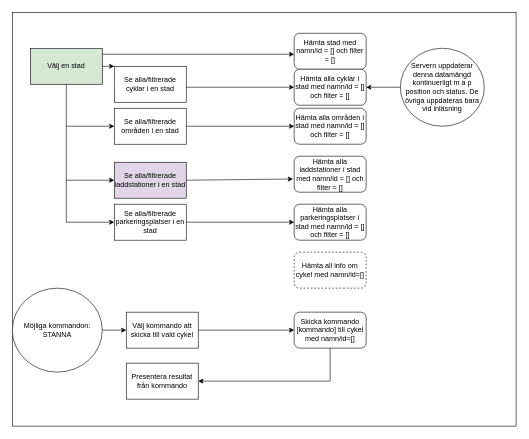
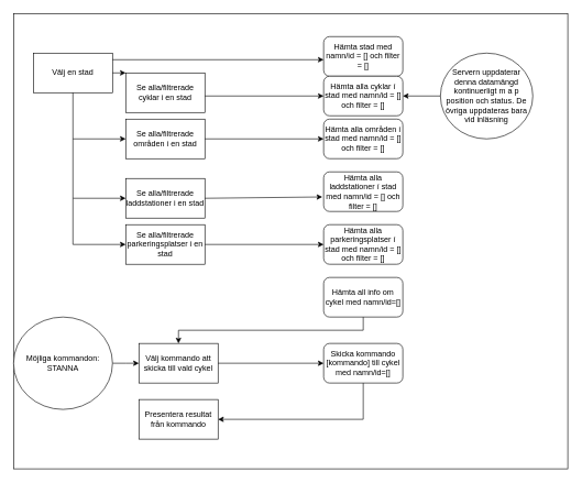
  <mxCell id="0" />
  <mxCell id="1" parent="0" />
  <mxCell id="2" value="" style="rounded=0;whiteSpace=wrap;html=1;" parent="1" vertex="1"><mxGeometry x="20" y="20" width="840" height="690" as="geometry" /></mxCell>
- <mxCell id="3" value="Välj en stad" style="rounded=0;whiteSpace=wrap;html=1;fillColor=#d5e8d4;" parent="1" vertex="1"><mxGeometry x="50" width="120" height="60" as="geometry" y="80" /></mxCell>
+ <mxCell id="3" value="Välj en stad" style="rounded=0;whiteSpace=wrap;html=1;" parent="1" vertex="1"><mxGeometry x="50" width="120" height="60" as="geometry" y="80" /></mxCell>
  <mxCell id="4" value="Se alla/filtrerade cyklar i en stad" style="rounded=0;whiteSpace=wrap;html=1;" parent="1" vertex="1"><mxGeometry x="190" y="110" width="120" height="60" as="geometry" /></mxCell>
  <mxCell id="5" value="" style="endArrow=classic;html=1;rounded=0;exitX=1;exitY=0.5;exitDx=0;exitDy=0;entryX=0;entryY=0;entryDx=0;entryDy=0;" parent="1" source="3" target="4" edge="1"><mxGeometry width="50" height="50" relative="1" as="geometry"><mxPoint x="140" y="250" as="sourcePoint" /><mxPoint x="190" y="200" as="targetPoint" /></mxGeometry></mxCell>
  <mxCell id="6" value="" style="endArrow=classic;html=1;rounded=0;" parent="1" edge="1"><mxGeometry width="50" height="50" relative="1" as="geometry"><mxPoint x="170" y="90" as="sourcePoint" /><mxPoint x="490" y="90" as="targetPoint" /></mxGeometry></mxCell>
  <mxCell id="7" value="Hämta stad med namn/id = [] och filter = []" style="rounded=1;whiteSpace=wrap;html=1;" parent="1" vertex="1"><mxGeometry x="490" y="55" width="120" height="60" as="geometry" /></mxCell>
  <mxCell id="8" value="Hämta alla cyklar í stad med namn/id = [] och filter = []" style="rounded=1;whiteSpace=wrap;html=1;" parent="1" vertex="1"><mxGeometry x="490" y="115" width="120" height="60" as="geometry" /></mxCell>
  <mxCell id="9" value="" style="endArrow=classic;html=1;rounded=0;entryX=0;entryY=0.5;entryDx=0;entryDy=0;" parent="1" target="8" edge="1"><mxGeometry width="50" height="50" relative="1" as="geometry"><mxPoint x="310" y="145" as="sourcePoint" /><mxPoint x="420" y="440" as="targetPoint" /></mxGeometry></mxCell>
- <mxCell id="10" value="Se alla/filtrerade laddstationer i en stad" style="rounded=0;whiteSpace=wrap;html=1;fillColor=#e1d5e7;" parent="1" vertex="1"><mxGeometry x="190" y="270" width="120" height="60" as="geometry" /></mxCell>
+ <mxCell id="10" value="Se alla/filtrerade laddstationer i en stad" style="rounded=0;whiteSpace=wrap;html=1;" parent="1" vertex="1"><mxGeometry x="190" y="270" width="120" height="60" as="geometry" /></mxCell>
  <mxCell id="11" value="" style="endArrow=classic;html=1;rounded=0;exitX=0.5;exitY=1;exitDx=0;exitDy=0;entryX=0;entryY=0.5;entryDx=0;entryDy=0;" parent="1" source="3" target="10" edge="1"><mxGeometry width="50" height="50" relative="1" as="geometry"><mxPoint x="370" y="490" as="sourcePoint" /><mxPoint x="420" y="440" as="targetPoint" /><Array as="points"><mxPoint x="110" y="300" /></Array></mxGeometry></mxCell>
  <mxCell id="12" value="Hämta alla laddstationer í stad med namn/id = [] och filter = []" style="rounded=1;whiteSpace=wrap;html=1;" parent="1" vertex="1"><mxGeometry x="490" y="260" width="120" height="60" as="geometry" /></mxCell>
  <mxCell id="13" value="" style="endArrow=classic;html=1;rounded=0;exitX=1;exitY=0.5;exitDx=0;exitDy=0;entryX=-0.017;entryY=0.633;entryDx=0;entryDy=0;entryPerimeter=0;" parent="1" source="10" target="12" edge="1"><mxGeometry width="50" height="50" relative="1" as="geometry"><mxPoint x="370" y="490" as="sourcePoint" /><mxPoint x="420" y="440" as="targetPoint" /></mxGeometry></mxCell>
  <mxCell id="14" value="Se alla/filtrerade parkeringsplatser i en stad" style="rounded=0;whiteSpace=wrap;html=1;" parent="1" vertex="1"><mxGeometry x="190" y="340" width="120" height="60" as="geometry" /></mxCell>
  <mxCell id="15" value="" style="endArrow=classic;html=1;rounded=0;entryX=0;entryY=0.5;entryDx=0;entryDy=0;" parent="1" target="14" edge="1"><mxGeometry width="50" height="50" relative="1" as="geometry"><mxPoint x="110" y="300" as="sourcePoint" /><mxPoint x="420" y="430" as="targetPoint" /><Array as="points"><mxPoint x="110" y="370" /></Array></mxGeometry></mxCell>
  <mxCell id="16" value="Hämta alla parkeringsplatser í stad med namn/id = [] och filter = []" style="rounded=1;whiteSpace=wrap;html=1;" parent="1" vertex="1"><mxGeometry x="490" y="340" width="120" height="60" as="geometry" /></mxCell>
  <mxCell id="17" value="" style="endArrow=classic;html=1;rounded=0;exitX=1;exitY=0.5;exitDx=0;exitDy=0;entryX=0;entryY=0.5;entryDx=0;entryDy=0;" parent="1" source="14" target="16" edge="1"><mxGeometry width="50" height="50" relative="1" as="geometry"><mxPoint x="370" y="480" as="sourcePoint" /><mxPoint x="420" y="430" as="targetPoint" /></mxGeometry></mxCell>
- <mxCell id="18" value="Hämta all info om cykel med namn/id=[]" style="rounded=1;whiteSpace=wrap;html=1;dashed=1;" parent="1" vertex="1"><mxGeometry x="490" y="420" width="120" height="60" as="geometry" /></mxCell>
+ <mxCell id="18" value="Hämta all info om cykel med namn/id=[]" style="rounded=1;whiteSpace=wrap;html=1;" parent="1" vertex="1"><mxGeometry x="490" y="420" width="120" height="60" as="geometry" /></mxCell>
  <mxCell id="19" value="Välj kommando att skicka till vald cykel" style="rounded=0;whiteSpace=wrap;html=1;" parent="1" vertex="1"><mxGeometry x="210" y="520" width="120" height="60" as="geometry" /></mxCell>
+ <mxCell id="20" value="" style="endArrow=classic;html=1;rounded=0;exitX=0.5;exitY=1;exitDx=0;exitDy=0;entryX=0.5;entryY=0;entryDx=0;entryDy=0;" parent="1" source="18" target="19" edge="1"><mxGeometry width="50" height="50" relative="1" as="geometry"><mxPoint x="370" y="590" as="sourcePoint" /><mxPoint x="420" y="540" as="targetPoint" /><Array as="points"><mxPoint x="550" y="500" /><mxPoint x="270" y="500" /></Array></mxGeometry></mxCell>
  <mxCell id="21" value="Skicka kommando [kommando] till cykel med namn/id=[]" style="rounded=1;whiteSpace=wrap;html=1;" parent="1" vertex="1"><mxGeometry x="490" y="520" width="120" height="60" as="geometry" /></mxCell>
  <mxCell id="22" value="" style="endArrow=classic;html=1;rounded=0;exitX=1;exitY=0.5;exitDx=0;exitDy=0;entryX=0;entryY=0.5;entryDx=0;entryDy=0;" parent="1" source="19" target="21" edge="1"><mxGeometry width="50" height="50" relative="1" as="geometry"><mxPoint x="370" y="560" as="sourcePoint" /><mxPoint x="420" y="510" as="targetPoint" /></mxGeometry></mxCell>
  <mxCell id="23" value="Presentera resultat från kommando" style="rounded=0;whiteSpace=wrap;html=1;" parent="1" vertex="1"><mxGeometry x="210" y="605" width="120" height="60" as="geometry" /></mxCell>
  <mxCell id="24" value="" style="endArrow=classic;html=1;rounded=0;exitX=0.5;exitY=1;exitDx=0;exitDy=0;entryX=1;entryY=0.5;entryDx=0;entryDy=0;" parent="1" source="21" target="23" edge="1"><mxGeometry width="50" height="50" relative="1" as="geometry"><mxPoint x="370" y="540" as="sourcePoint" /><mxPoint x="420" y="490" as="targetPoint" /><Array as="points"><mxPoint x="550" y="635" /></Array></mxGeometry></mxCell>
  <mxCell id="25" value="Servern uppdaterar denna datamängd kontinuerligt m a p position och status. De övriga uppdateras bara vid inläsning" style="ellipse;whiteSpace=wrap;html=1;" parent="1" vertex="1"><mxGeometry x="667" width="140" height="130" as="geometry" y="80" /></mxCell>
  <mxCell id="26" value="" style="endArrow=classic;html=1;rounded=0;exitX=0;exitY=0.5;exitDx=0;exitDy=0;entryX=1;entryY=0.5;entryDx=0;entryDy=0;" parent="1" source="25" target="8" edge="1"><mxGeometry width="50" height="50" relative="1" as="geometry"><mxPoint x="370" y="510" as="sourcePoint" /><mxPoint x="420" y="460" as="targetPoint" /></mxGeometry></mxCell>
  <mxCell id="27" value="" style="edgeStyle=orthogonalEdgeStyle;rounded=0;orthogonalLoop=1;jettySize=auto;html=1;" parent="1" source="28" edge="1"><mxGeometry relative="1" as="geometry"><mxPoint x="210" y="550" as="targetPoint" /></mxGeometry></mxCell>
  <mxCell id="28" value="Möjliga kommandon:&lt;br&gt;STANNA" style="ellipse;whiteSpace=wrap;html=1;" parent="1" vertex="1"><mxGeometry x="20" y="480" width="150" height="140" as="geometry" /></mxCell>
  <mxCell id="29" value="Se alla/filtrerade&lt;br&gt;områden i en stad" style="rounded=0;whiteSpace=wrap;html=1;" parent="1" vertex="1"><mxGeometry x="190" y="180" width="120" height="60" as="geometry" /></mxCell>
  <mxCell id="30" value="" style="endArrow=classic;html=1;rounded=0;entryX=0;entryY=0.5;entryDx=0;entryDy=0;" parent="1" target="29" edge="1"><mxGeometry width="50" height="50" relative="1" as="geometry"><mxPoint x="110" y="210" as="sourcePoint" /><mxPoint x="650" y="230" as="targetPoint" /></mxGeometry></mxCell>
  <mxCell id="31" value="Hämta alla områden í stad med namn/id = [] och filter = []" style="rounded=1;whiteSpace=wrap;html=1;" parent="1" vertex="1"><mxGeometry x="490" y="180" width="120" height="60" as="geometry" /></mxCell>
  <mxCell id="32" value="" style="endArrow=classic;html=1;rounded=0;exitX=1;exitY=0.5;exitDx=0;exitDy=0;entryX=0;entryY=0.5;entryDx=0;entryDy=0;" parent="1" source="29" target="31" edge="1"><mxGeometry width="50" height="50" relative="1" as="geometry"><mxPoint x="600" y="280" as="sourcePoint" /><mxPoint x="650" y="230" as="targetPoint" /></mxGeometry></mxCell>
